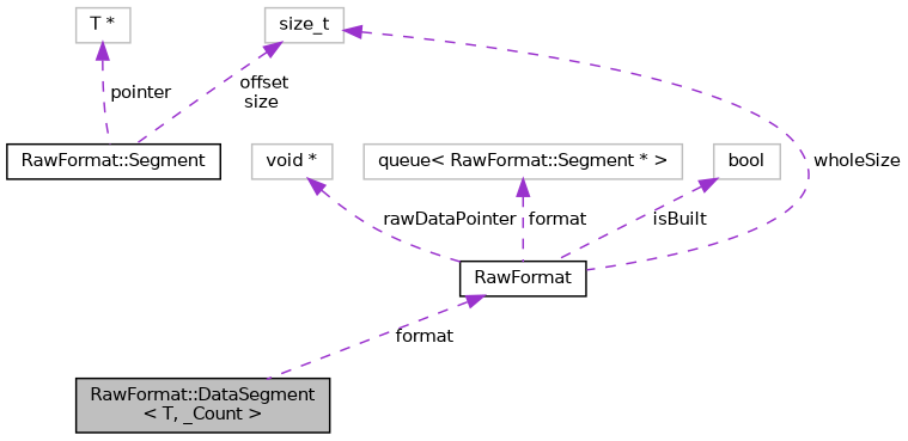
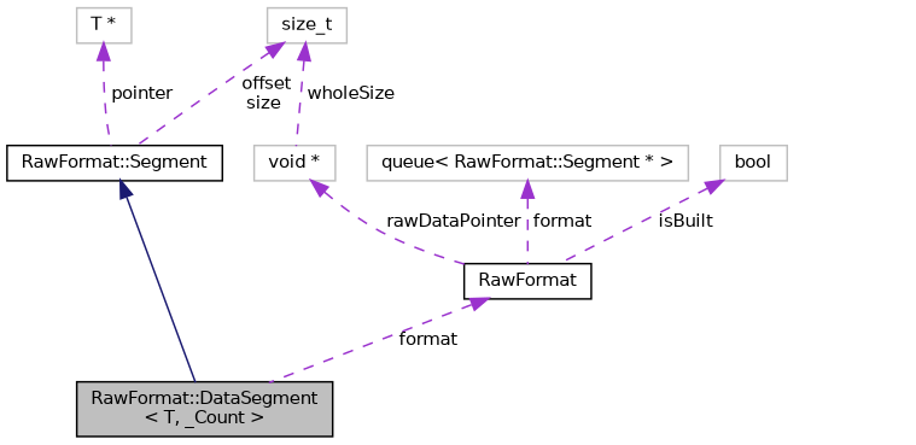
  digraph {
    node [color=grey75 fillcolor=white fontname=Helvetica fontsize=10 shape=record style=filled]
    edge [color=darkorchid3 dir=back fontname=Helvetica fontsize=10 labelfontname=Helvetica labelfontsize=10 style=dashed]
    n1 [color=black fillcolor=grey75 fontcolor=black height=0.2 label="RawFormat::DataSegment\l\< T, _Count \>" width=0.4]
    n2 [color=black height=0.2 label="RawFormat::Segment" width=0.4]
    n3 [height=0.2 label=size_t width=0.4]
    n4 [color=black height=0.2 label=RawFormat width=0.4]
    n5 [height=0.2 label="queue\< RawFormat::Segment * \>" width=0.4]
    n6 [height=0.2 label=bool width=0.4]
    n7 [height=0.2 label="void *" width=0.4]
    n8 [height=0.2 label="T *" width=0.4]
+   n2 -> n1 [color=midnightblue style=solid]
    n3 -> n2 [label=" offset\nsize"]
-   n3 -> n4 [label=" wholeSize"]
+   n3 -> n7 [label=" wholeSize"]
    n4 -> n1 [label=" format"]
    n5 -> n4 [label=" format"]
    n6 -> n4 [label=" isBuilt"]
    n7 -> n4 [label=" rawDataPointer"]
    n8 -> n2 [label=" pointer"]
  }
